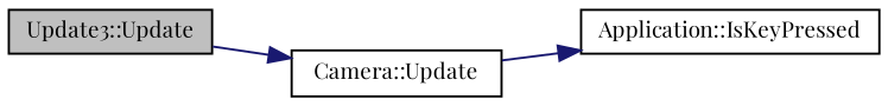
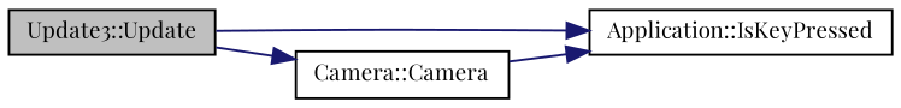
  digraph {
    fontname="Playfair Display"
    rankdir=LR
    node [color=black fontname="Playfair Display" fontsize=10 shape=record]
    edge [color=midnightblue fontname="Playfair Display" fontsize=10 labelfontname=Helvetica labelfontsize=10 style=solid]
    n1 [fillcolor=grey75 fontcolor=black height=0.2 label="Update3::Update" style=filled width=0.4]
    n2 [height=0.2 label="Application::IsKeyPressed" width=0.4]
-   n3 [height=0.2 label="Camera::Update" width=0.4]
+   n3 [height=0.2 label="Camera::Camera" width=0.4]
+   n1 -> n2
    n1 -> n3
    n3 -> n2
  }
